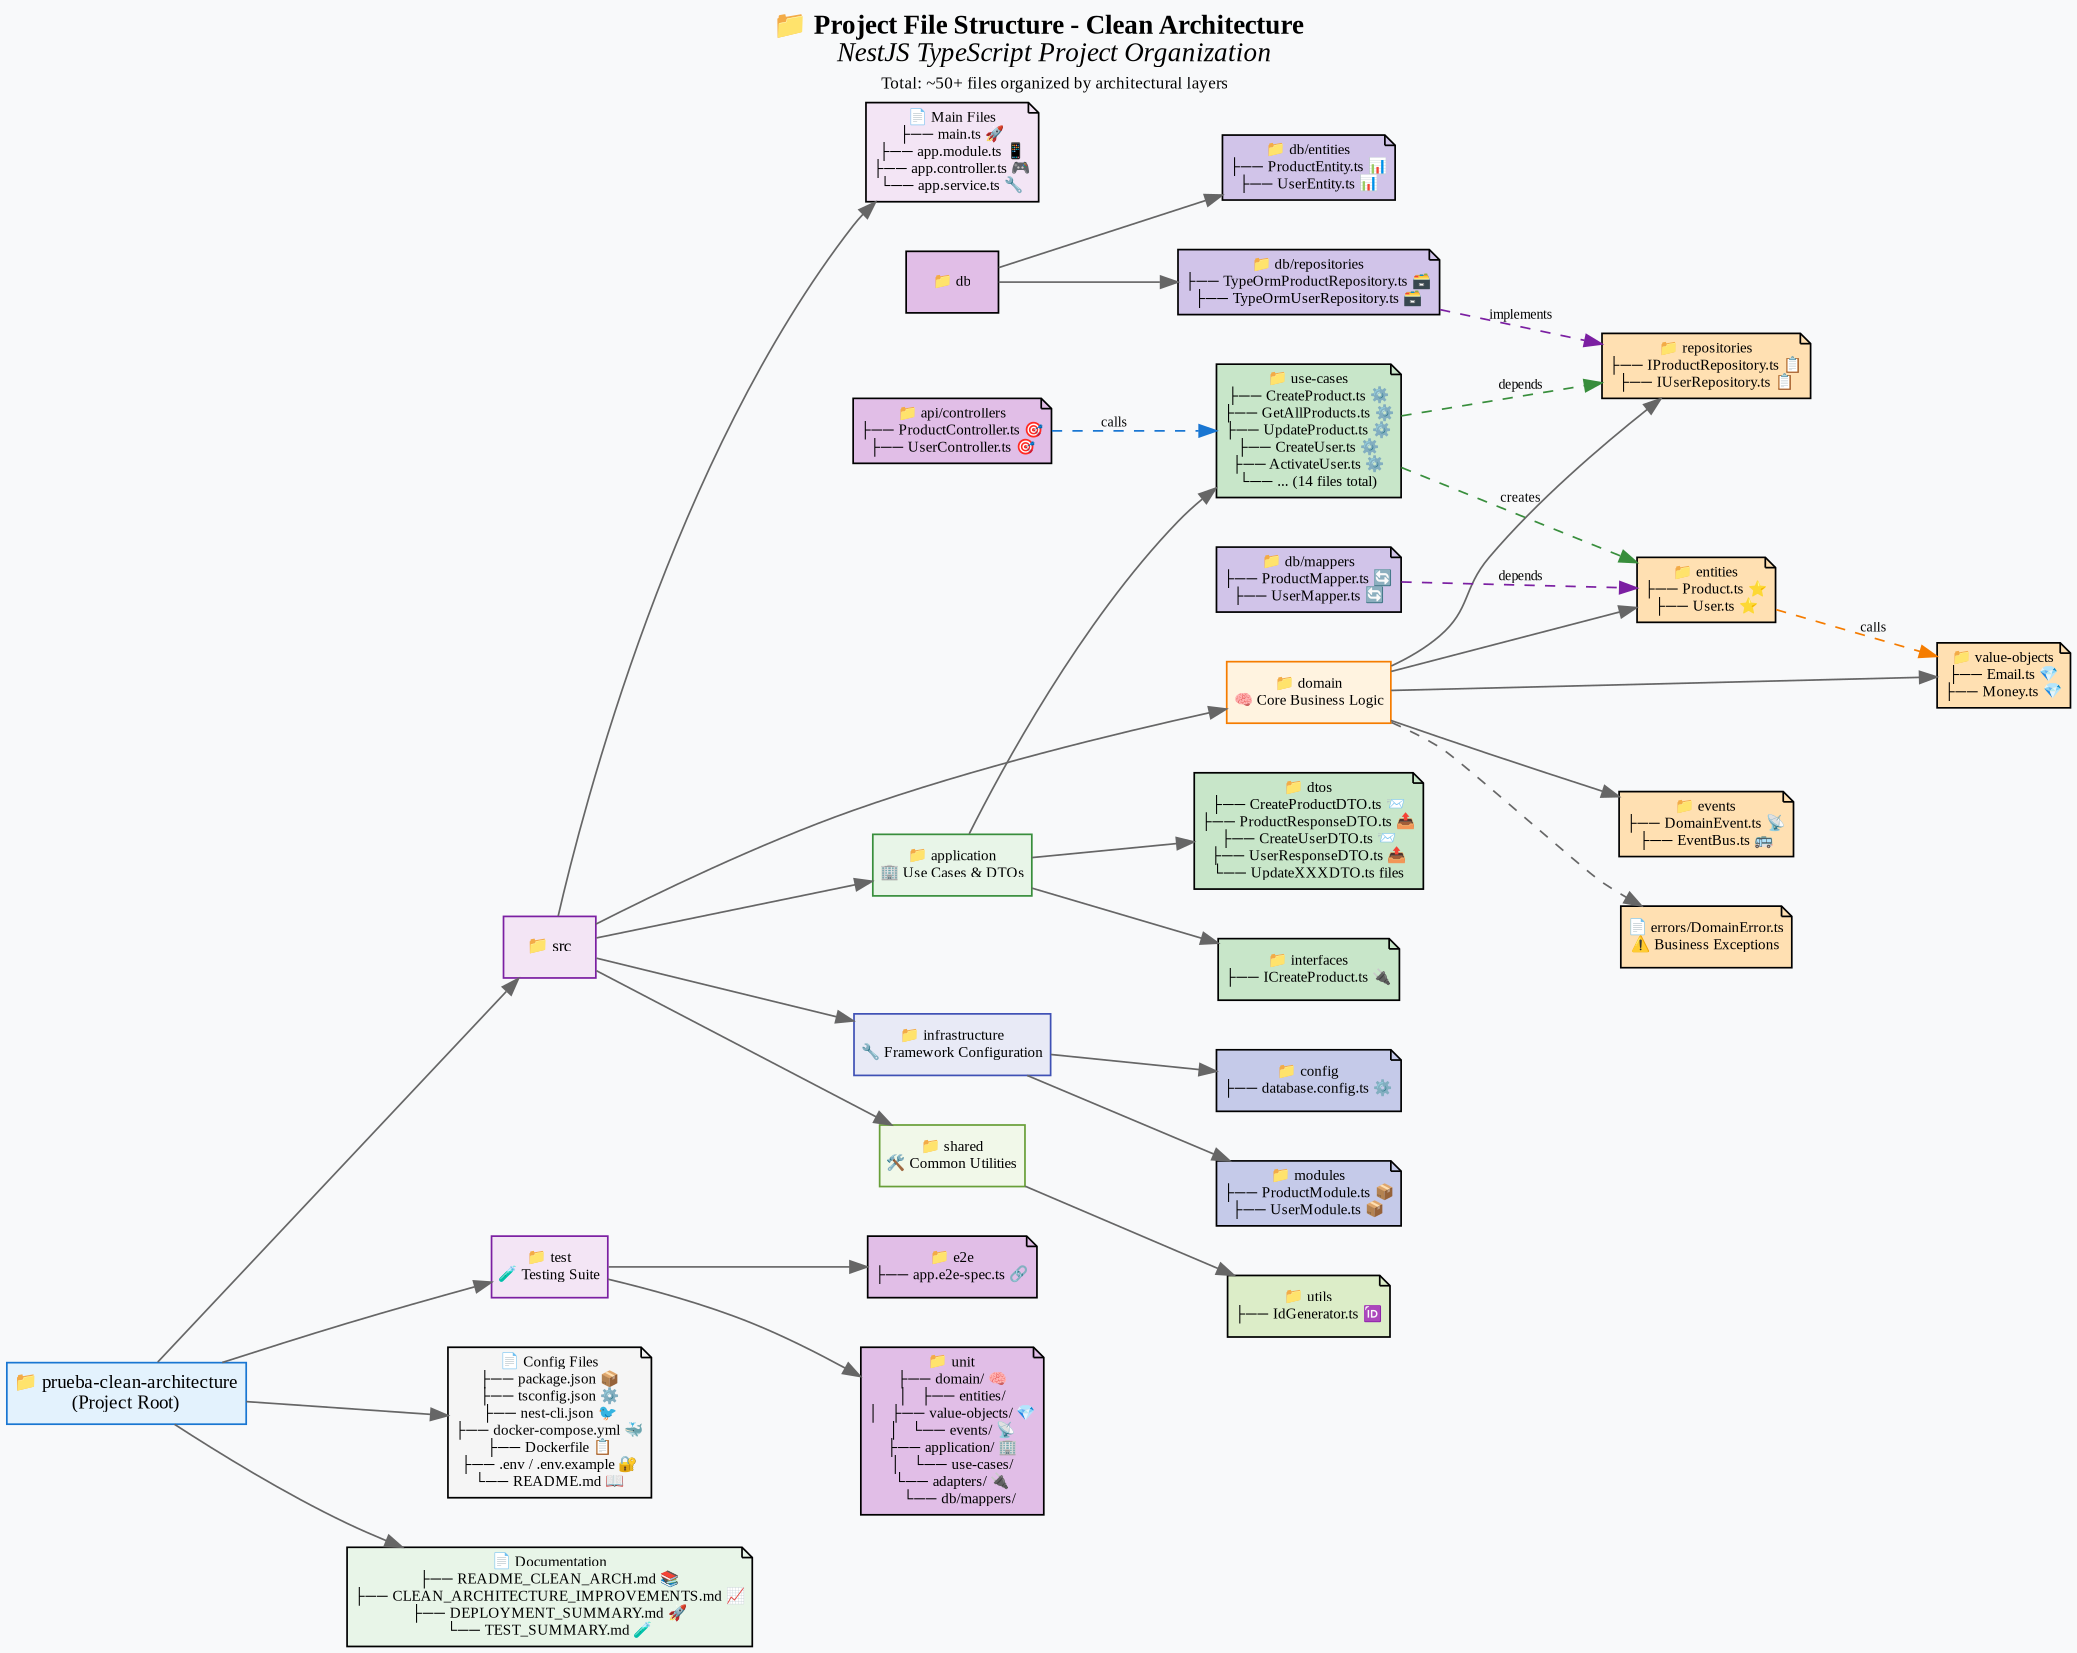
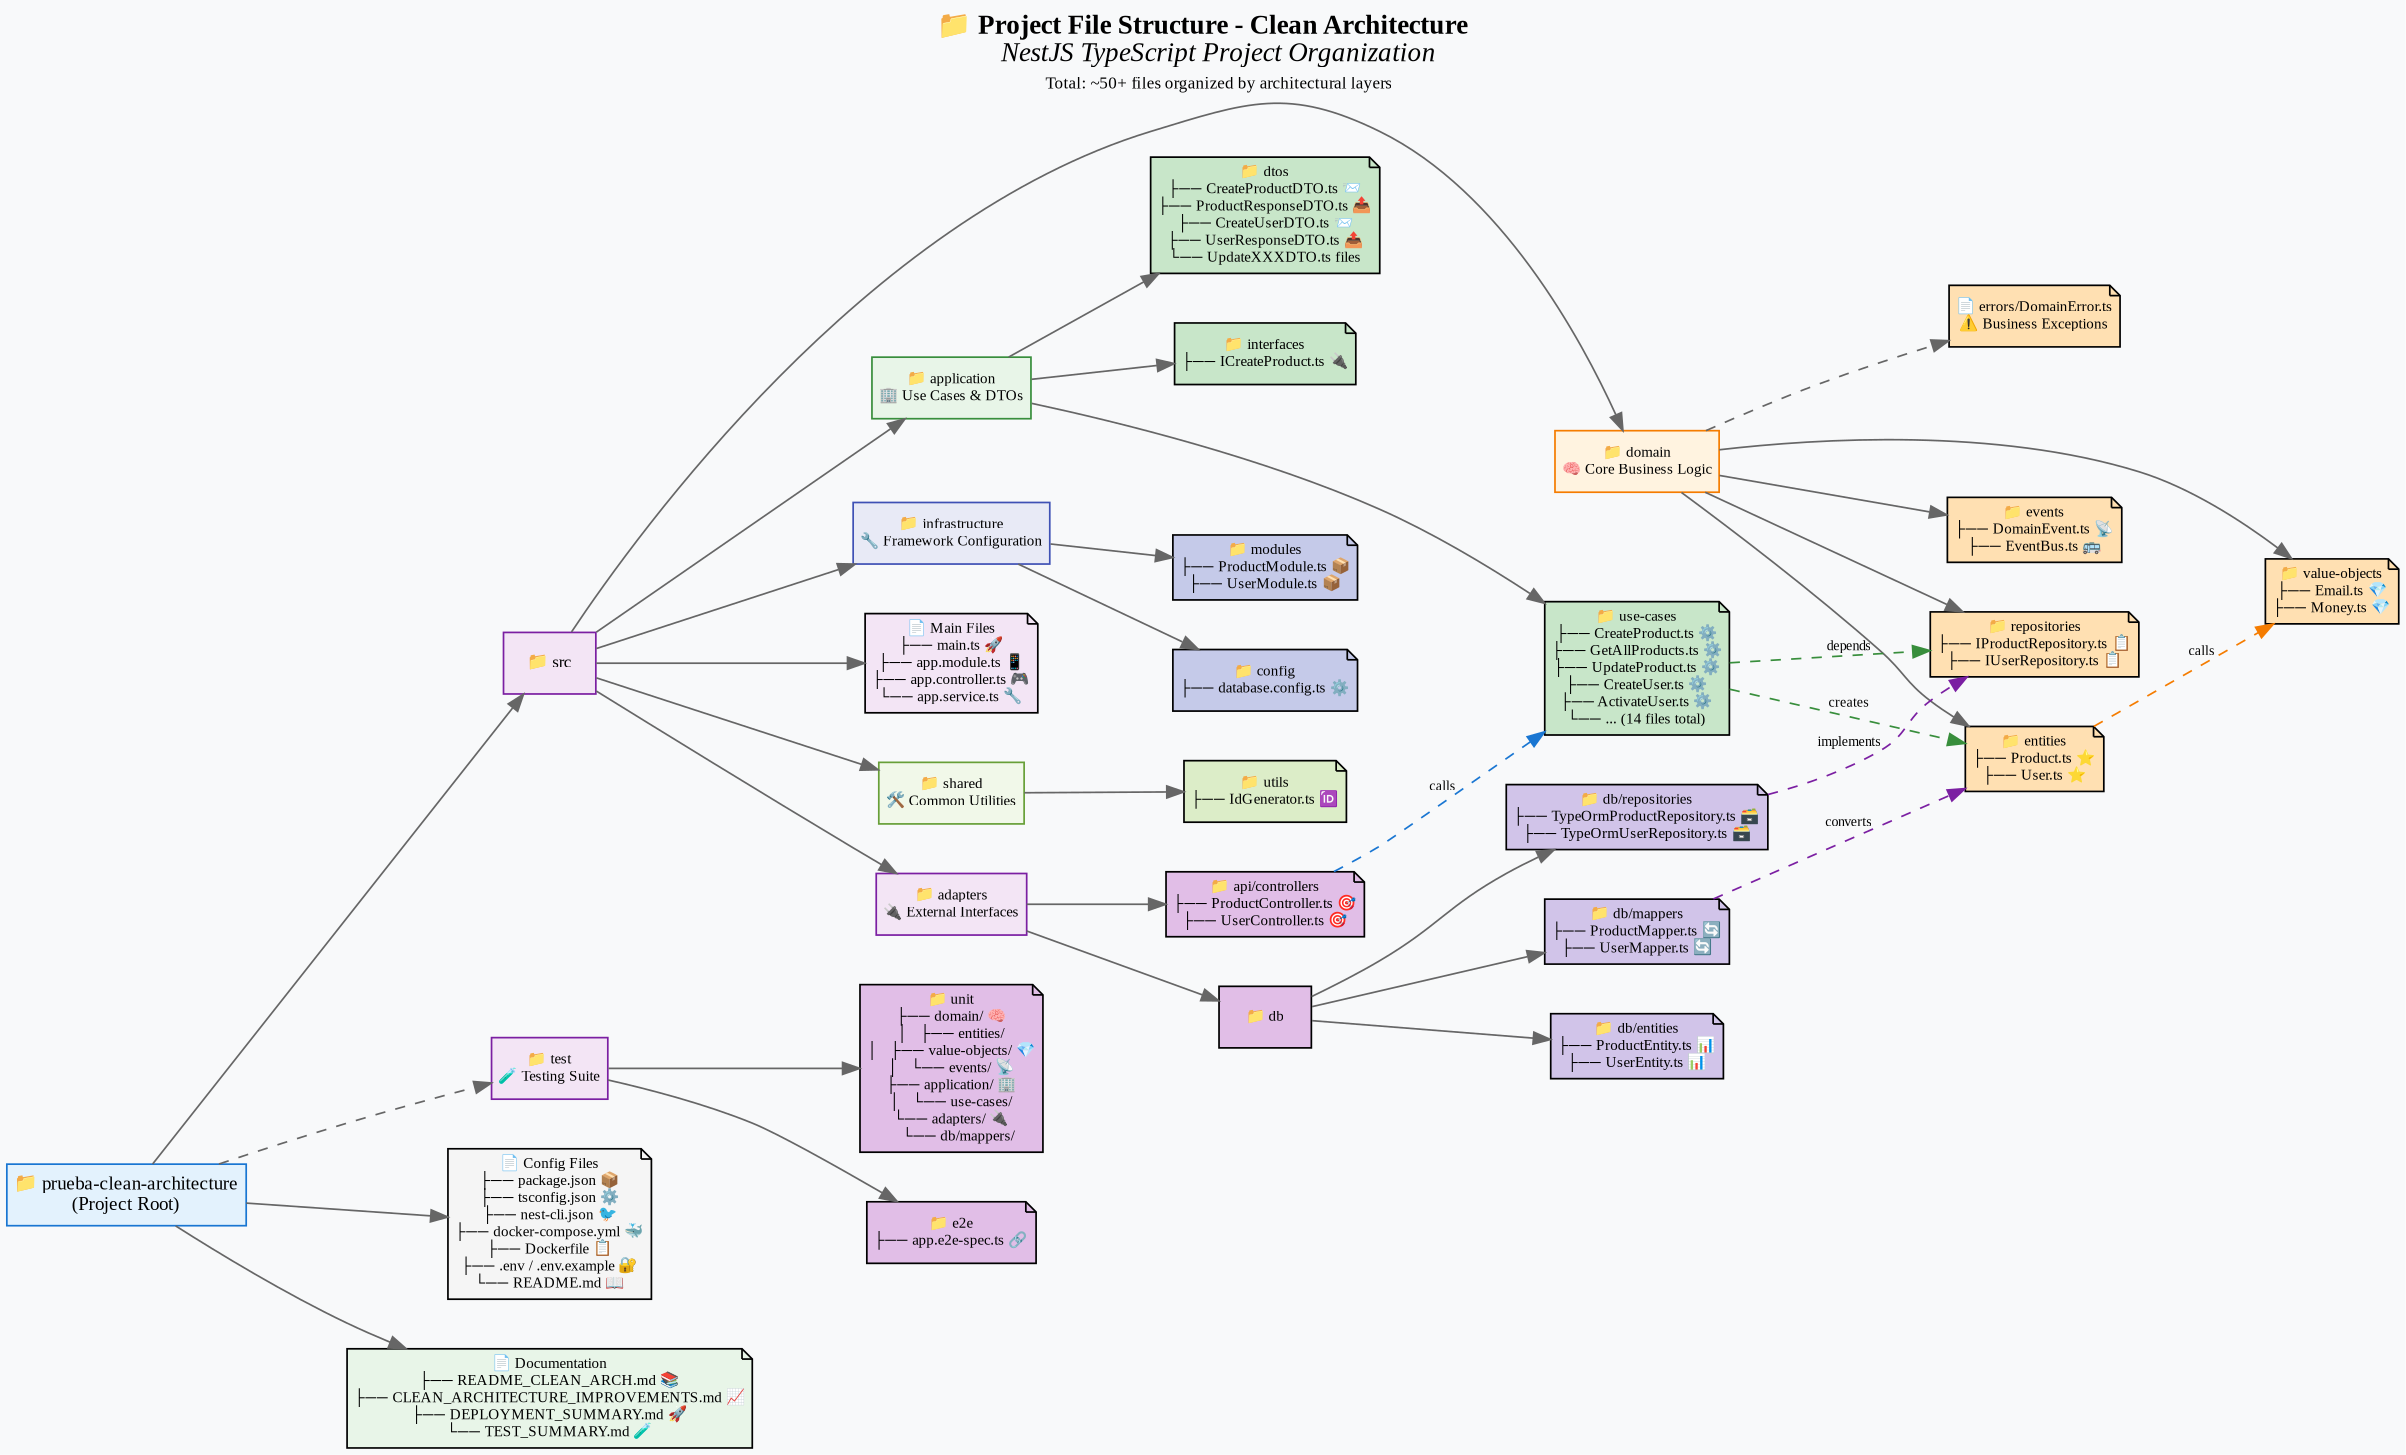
  digraph {
    bgcolor="#f8f9fa"
    fontname="Liberation Serif"
    fontsize=16
    label=<<B>📁 Project File Structure - Clean Architecture</B><BR/>     <I>NestJS TypeScript Project Organization</I><BR/>     <FONT POINT-SIZE="10">Total: ~50+ files organized by architectural layers</FONT>>
    labelloc=t
    nodesep=0.4
    rankdir=LR
    ranksep=0.8
    style=filled
    node [fillcolor="#ffe0b2" fontname="Liberation Serif" fontsize=9 margin=0.05 shape=note style=filled]
    edge [color="#666666" fontname="Liberation Serif" fontsize=8]
    n1 [color="#1976d2" fillcolor="#e3f2fd" fontsize=11 label="📁 prueba-clean-architecture\n(Project Root)" shape=box]
    n2 [color="#7b1fa2" fillcolor="#f3e5f5" fontsize=10 label="📁 src" shape=box]
    n3 [color="#7b1fa2" fillcolor="#f3e5f5" label="📁 test\n🧪 Testing Suite" shape=box]
    n4 [fillcolor="#f5f5f5" label="📄 Config Files\n├── package.json 📦\n├── tsconfig.json ⚙️\n├── nest-cli.json 🐦\n├── docker-compose.yml 🐳\n├── Dockerfile 📋\n├── .env / .env.example 🔐\n└── README.md 📖"]
    n5 [fillcolor="#e8f5e8" label="📄 Documentation\n├── README_CLEAN_ARCH.md 📚\n├── CLEAN_ARCHITECTURE_IMPROVEMENTS.md 📈\n├── DEPLOYMENT_SUMMARY.md 🚀\n└── TEST_SUMMARY.md 🧪"]
    n6 [color="#f57c00" fillcolor="#fff3e0" label="📁 domain\n🧠 Core Business Logic" shape=box]
    n7 [color="#388e3c" fillcolor="#e8f5e8" label="📁 application\n🏢 Use Cases & DTOs" shape=box]
+   n8 [color="#7b1fa2" fillcolor="#f3e5f5" label="📁 adapters\n🔌 External Interfaces" shape=box]
    n9 [color="#3f51b5" fillcolor="#e8eaf6" label="📁 infrastructure\n🔧 Framework Configuration" shape=box]
    n10 [color="#689f38" fillcolor="#f1f8e9" label="📁 shared\n🛠️ Common Utilities" shape=box]
    n11 [fillcolor="#f3e5f5" label="📄 Main Files\n├── main.ts 🚀\n├── app.module.ts 📱\n├── app.controller.ts 🎮\n└── app.service.ts 🔧"]
    n12 [fillcolor="#e1bee7" label="📁 unit\n├── domain/ 🧠\n│   ├── entities/\n│   ├── value-objects/ 💎\n│   └── events/ 📡\n├── application/ 🏢\n│   └── use-cases/\n└── adapters/ 🔌\n    └── db/mappers/"]
    n13 [fillcolor="#e1bee7" label="📁 e2e\n├── app.e2e-spec.ts 🔗"]
    n14 [label="📁 entities\n├── Product.ts ⭐\n├── User.ts ⭐"]
    n15 [label="📁 value-objects\n├── Email.ts 💎\n├── Money.ts 💎"]
    n16 [label="📁 repositories\n├── IProductRepository.ts 📋\n├── IUserRepository.ts 📋"]
    n17 [label="📁 events\n├── DomainEvent.ts 📡\n├── EventBus.ts 🚌"]
    n18 [label="📄 errors/DomainError.ts\n⚠️ Business Exceptions"]
    n19 [fillcolor="#c8e6c9" label="📁 use-cases\n├── CreateProduct.ts ⚙️\n├── GetAllProducts.ts ⚙️\n├── UpdateProduct.ts ⚙️\n├── CreateUser.ts ⚙️\n├── ActivateUser.ts ⚙️\n└── ... (14 files total)"]
    n20 [fillcolor="#c8e6c9" label="📁 dtos\n├── CreateProductDTO.ts 📨\n├── ProductResponseDTO.ts 📤\n├── CreateUserDTO.ts 📨\n├── UserResponseDTO.ts 📤\n└── UpdateXXXDTO.ts files"]
    n21 [fillcolor="#c8e6c9" label="📁 interfaces\n├── ICreateProduct.ts 🔌"]
    n22 [fillcolor="#e1bee7" label="📁 api/controllers\n├── ProductController.ts 🎯\n├── UserController.ts 🎯"]
    n23 [fillcolor="#e1bee7" label="📁 db" shape=box]
    n24 [fillcolor="#c5cae9" label="📁 config\n├── database.config.ts ⚙️"]
    n25 [fillcolor="#c5cae9" label="📁 modules\n├── ProductModule.ts 📦\n├── UserModule.ts 📦"]
    n26 [fillcolor="#dcedc8" label="📁 utils\n├── IdGenerator.ts 🆔"]
    n27 [fillcolor="#d1c4e9" label="📁 db/entities\n├── ProductEntity.ts 📊\n├── UserEntity.ts 📊"]
    n28 [fillcolor="#d1c4e9" label="📁 db/repositories\n├── TypeOrmProductRepository.ts 🗃️\n├── TypeOrmUserRepository.ts 🗃️"]
    n29 [fillcolor="#d1c4e9" label="📁 db/mappers\n├── ProductMapper.ts 🔄\n├── UserMapper.ts 🔄"]
    n1 -> n2
-   n1 -> n3
+   n1 -> n3 [style=dashed]
    n1 -> n4
    n1 -> n5
    n2 -> n6
    n2 -> n7
+   n2 -> n8
    n2 -> n9
    n2 -> n10
    n2 -> n11
    n3 -> n12
    n3 -> n13
    n6 -> n14
    n6 -> n15
    n6 -> n16
    n6 -> n17
    n6 -> n18 [style=dashed]
    n7 -> n19
    n7 -> n20
    n7 -> n21
+   n8 -> n22
+   n8 -> n23
    n9 -> n24
    n9 -> n25
    n10 -> n26
    n14 -> n15 [color="#f57c00" label=calls style=dashed]
    n19 -> n14 [color="#388e3c" label=creates style=dashed]
    n19 -> n16 [color="#388e3c" label=depends style=dashed]
    n22 -> n19 [color="#1976d2" label=calls style=dashed]
    n23 -> n27
    n23 -> n28
+   n23 -> n29
    n28 -> n16 [color="#7b1fa2" label=implements style=dashed]
-   n29 -> n14 [color="#7b1fa2" label=depends style=dashed]
+   n29 -> n14 [color="#7b1fa2" label=converts style=dashed]
  }
